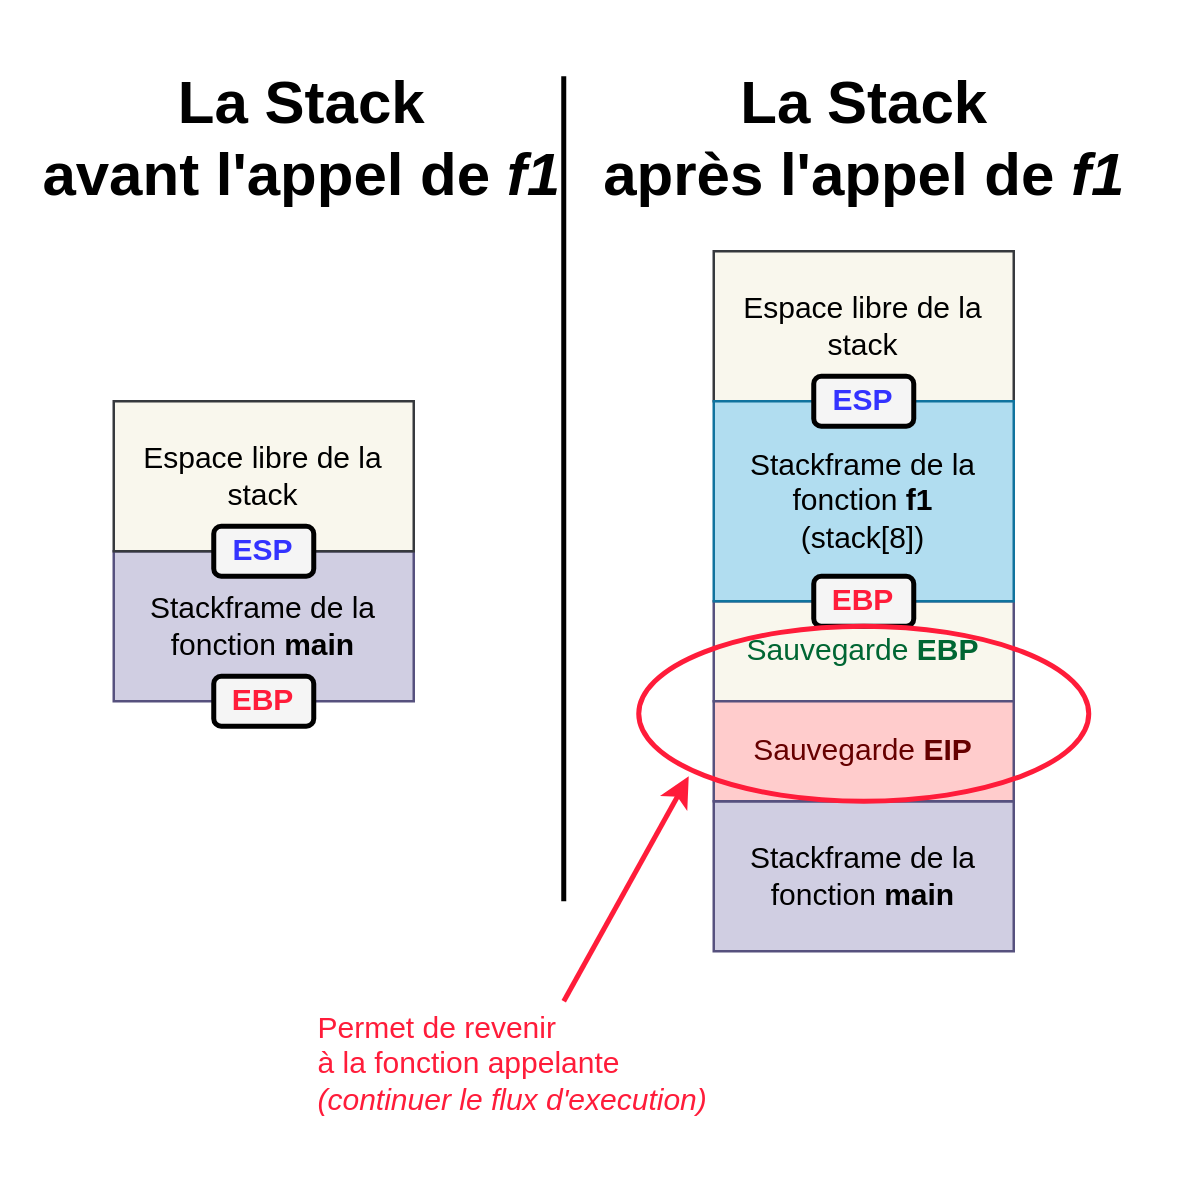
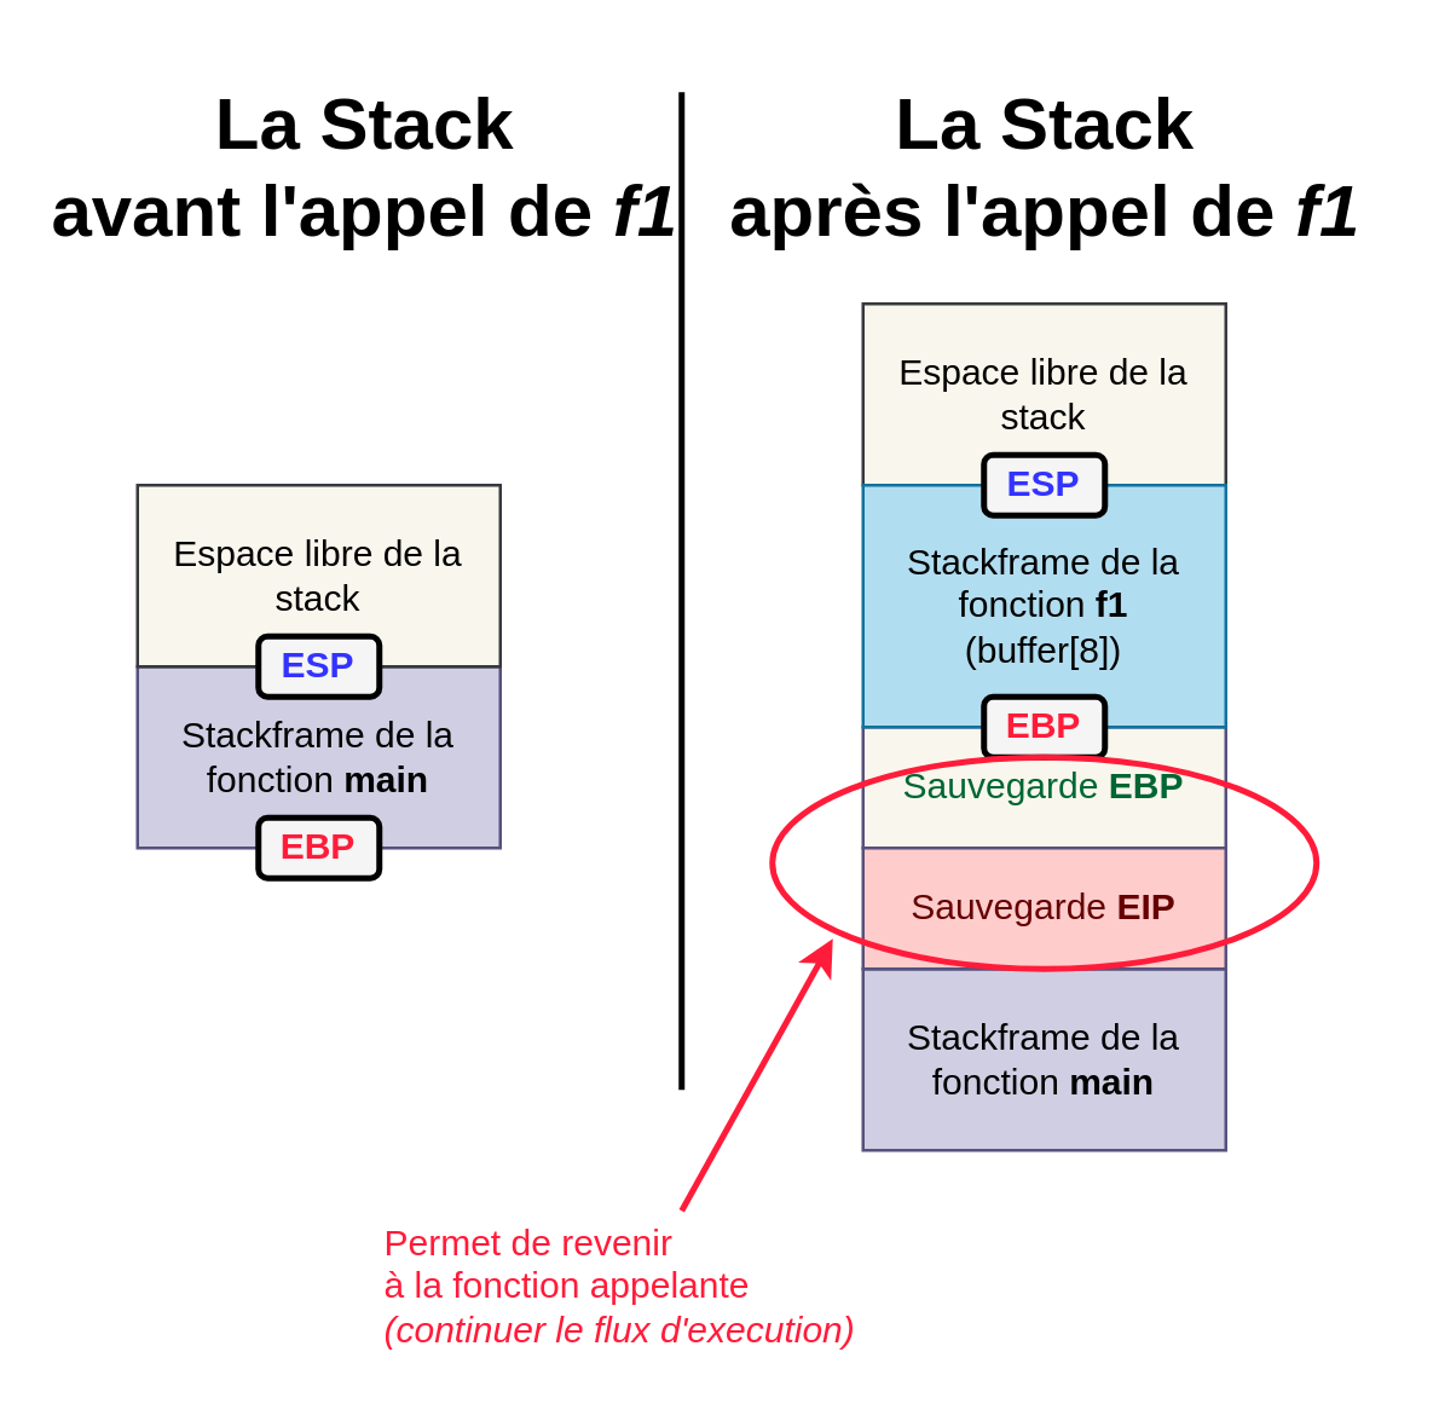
  <mxCell id="0" />
  <mxCell id="1" parent="0" />
  <mxCell id="2" value="&lt;font color=&quot;#006633&quot;&gt;Sauvegarde &lt;b&gt;EBP&lt;/b&gt;&lt;/font&gt;" style="rounded=0;whiteSpace=wrap;html=1;fillColor=#f9f7ed;strokeColor=#56517e;" vertex="1" parent="1"><mxGeometry x="285" y="240" width="120" height="40" as="geometry" /></mxCell>
  <mxCell id="3" value="&lt;font color=&quot;#000000&quot;&gt;Stackframe de la fonction &lt;b&gt;main&lt;/b&gt;&lt;/font&gt;" style="rounded=0;whiteSpace=wrap;html=1;fillColor=#d0cee2;strokeColor=#56517e;" parent="1" vertex="1"><mxGeometry x="45" y="220" width="120" height="60" as="geometry" /></mxCell>
  <mxCell id="4" value="&lt;font color=&quot;#000000&quot;&gt;Espace libre de la stack&lt;/font&gt;" style="rounded=0;whiteSpace=wrap;html=1;fillColor=#f9f7ed;strokeColor=#36393d;" parent="1" vertex="1"><mxGeometry x="45" y="160" width="120" height="60" as="geometry" /></mxCell>
  <mxCell id="5" value="&lt;b&gt;&lt;font color=&quot;#3333ff&quot;&gt;ESP&lt;/font&gt;&lt;/b&gt;" style="rounded=1;whiteSpace=wrap;html=1;strokeColor=#000000;strokeWidth=2;fillColor=#f5f5f5;fontColor=#333333;" vertex="1" parent="1"><mxGeometry x="85" y="210" width="40" height="20" as="geometry" /></mxCell>
  <mxCell id="6" value="&lt;b&gt;&lt;font color=&quot;#ff1c3a&quot;&gt;EBP&lt;/font&gt;&lt;/b&gt;" style="rounded=1;whiteSpace=wrap;html=1;strokeColor=#000000;strokeWidth=2;fillColor=#f5f5f5;fontColor=#333333;" vertex="1" parent="1"><mxGeometry x="85" y="270" width="40" height="20" as="geometry" /></mxCell>
  <mxCell id="7" value="&lt;font color=&quot;#000000&quot;&gt;Stackframe de la fonction &lt;b&gt;main&lt;/b&gt;&lt;/font&gt;" style="rounded=0;whiteSpace=wrap;html=1;fillColor=#d0cee2;strokeColor=#56517e;" vertex="1" parent="1"><mxGeometry x="285" y="320" width="120" height="60" as="geometry" /></mxCell>
  <mxCell id="8" value="&lt;font color=&quot;#000000&quot;&gt;Espace libre de la stack&lt;/font&gt;" style="rounded=0;whiteSpace=wrap;html=1;fillColor=#f9f7ed;strokeColor=#36393d;" vertex="1" parent="1"><mxGeometry x="285" y="100" width="120" height="60" as="geometry" /></mxCell>
- <mxCell id="9" value="&lt;font color=&quot;#000000&quot;&gt;Stackframe de la fonction &lt;b&gt;f1&lt;/b&gt;&lt;br&gt;(stack[8])&lt;br&gt;&lt;/font&gt;" style="rounded=0;whiteSpace=wrap;html=1;fillColor=#b1ddf0;strokeColor=#10739e;" vertex="1" parent="1"><mxGeometry x="285" y="160" width="120" height="80" as="geometry" /></mxCell>
+ <mxCell id="9" value="&lt;font color=&quot;#000000&quot;&gt;Stackframe de la fonction &lt;b&gt;f1&lt;/b&gt;&lt;br&gt;(buffer[8])&lt;br&gt;&lt;/font&gt;" style="rounded=0;whiteSpace=wrap;html=1;fillColor=#b1ddf0;strokeColor=#10739e;" vertex="1" parent="1"><mxGeometry x="285" y="160" width="120" height="80" as="geometry" /></mxCell>
  <mxCell id="10" value="&lt;b&gt;&lt;font color=&quot;#3333ff&quot;&gt;ESP&lt;/font&gt;&lt;/b&gt;" style="rounded=1;whiteSpace=wrap;html=1;strokeColor=#000000;strokeWidth=2;fillColor=#f5f5f5;fontColor=#333333;" vertex="1" parent="1"><mxGeometry x="325" y="150" width="40" height="20" as="geometry" /></mxCell>
  <mxCell id="11" value="&lt;b&gt;&lt;font color=&quot;#ff1c3a&quot;&gt;EBP&lt;/font&gt;&lt;/b&gt;" style="rounded=1;whiteSpace=wrap;html=1;strokeColor=#000000;strokeWidth=2;fillColor=#f5f5f5;fontColor=#333333;" vertex="1" parent="1"><mxGeometry x="325" y="230" width="40" height="20" as="geometry" /></mxCell>
  <mxCell id="12" value="&lt;font color=&quot;#660000&quot;&gt;Sauvegarde &lt;b&gt;EIP&lt;/b&gt;&lt;/font&gt;" style="rounded=0;whiteSpace=wrap;html=1;fillColor=#FFCCCC;strokeColor=#56517e;" vertex="1" parent="1"><mxGeometry x="285" y="280" width="120" height="40" as="geometry" /></mxCell>
  <mxCell id="13" value="" style="ellipse;whiteSpace=wrap;html=1;strokeWidth=2;fillColor=none;strokeColor=#FF1C3A;" vertex="1" parent="1"><mxGeometry x="255" y="250" width="180" height="70" as="geometry" /></mxCell>
  <mxCell id="14" value="" style="endArrow=classic;html=1;strokeColor=#FF1C3A;strokeWidth=2;" edge="1" parent="1"><mxGeometry width="50" height="50" relative="1" as="geometry"><mxPoint x="225" y="400" as="sourcePoint" /><mxPoint x="275" y="310" as="targetPoint" /></mxGeometry></mxCell>
  <mxCell id="15" value="&lt;div&gt;&lt;font color=&quot;#ff1c3a&quot;&gt;Permet de revenir&amp;nbsp;&lt;/font&gt;&lt;/div&gt;&lt;font color=&quot;#ff1c3a&quot;&gt;à&lt;/font&gt;&lt;span style=&quot;color: rgb(255 , 28 , 58)&quot;&gt;&amp;nbsp;la fonction appelante &lt;i&gt;(continuer le flux d'execution)&lt;/i&gt;&lt;/span&gt;&lt;font color=&quot;#ff1c3a&quot;&gt;&lt;br&gt;&lt;/font&gt;" style="text;strokeColor=none;fillColor=none;html=1;whiteSpace=wrap;verticalAlign=middle;overflow=hidden;" vertex="1" parent="1"><mxGeometry x="125" y="400" width="160" height="50" as="geometry" /></mxCell>
  <mxCell id="16" value="La Stack &lt;br&gt;avant l'appel de &lt;i&gt;f1&lt;/i&gt;" style="text;strokeColor=none;fillColor=none;html=1;fontSize=24;fontStyle=1;verticalAlign=middle;align=center;" vertex="1" parent="1"><mxGeometry x="20.5" y="20" width="199" height="69" as="geometry" /></mxCell>
  <mxCell id="17" value="La Stack &lt;br&gt;après l'appel de &lt;i&gt;f1&lt;/i&gt;" style="text;strokeColor=none;fillColor=none;html=1;fontSize=24;fontStyle=1;verticalAlign=middle;align=center;" vertex="1" parent="1"><mxGeometry x="236" y="20" width="218" height="69" as="geometry" /></mxCell>
  <mxCell id="18" value="" style="endArrow=none;html=1;strokeWidth=2;strokeColor=#000000;" edge="1" parent="1"><mxGeometry width="50" height="50" relative="1" as="geometry"><mxPoint x="225" y="360" as="sourcePoint" /><mxPoint x="225" y="30" as="targetPoint" /></mxGeometry></mxCell>
